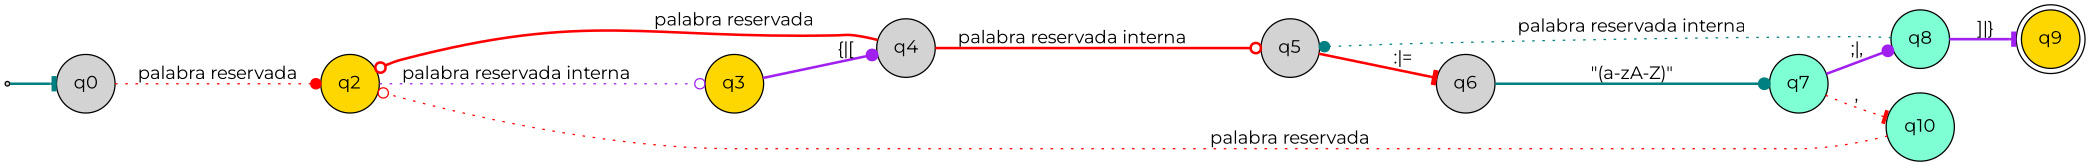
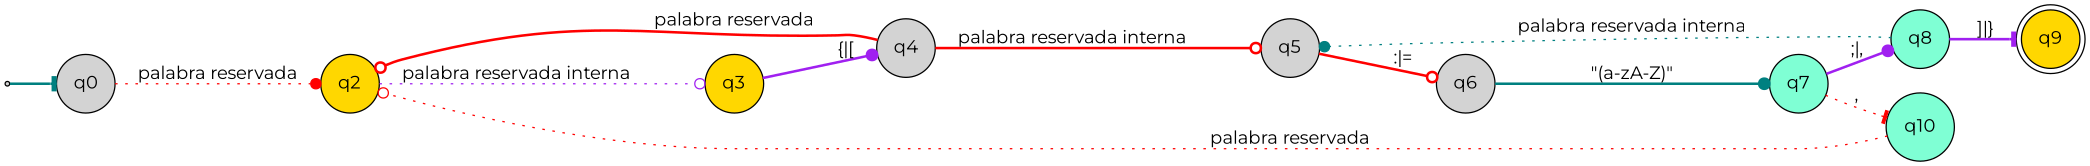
  digraph {
    fontname=Montserrat
    rankdir=LR
    node [fillcolor=lightgrey fontname=Montserrat shape=circle style=filled]
    edge [arrowhead=odot color=red fontname=Montserrat style=bold]
    q2 [fillcolor=gold]
    q0
    q3 [fillcolor=gold]
    q9 [fillcolor=gold shape=doublecircle]
    q10 [fillcolor=aquamarine]
    q [shape=point]
    q4
    q5
    q6
    q7 [fillcolor=aquamarine]
    q8 [fillcolor=aquamarine]
    q2 -> q3 [color=purple label="palabra reservada interna" style=dotted]
    q0 -> q2 [arrowhead=dot label="palabra reservada" style=dotted]
    q3 -> q4 [arrowhead=dot color=purple label="{|["]
    q10 -> q2 [label="palabra reservada" style=dotted]
    q -> q0 [arrowhead=tee color=teal]
    q4 -> q2 [label="palabra reservada"]
    q4 -> q5 [label="palabra reservada interna"]
-   q5 -> q6 [arrowhead=tee label=":|="]
+   q5 -> q6 [label=":|="]
    q6 -> q7 [arrowhead=dot color=teal label="\"(a-zA-Z)\""]
    q7 -> q10 [arrowhead=tee label="," style=dotted]
    q7 -> q8 [arrowhead=dot color=purple label=";|,"]
    q8 -> q9 [arrowhead=tee color=purple label="]|}"]
    q8 -> q5 [arrowhead=dot color=teal label="palabra reservada interna" style=dotted]
  }
